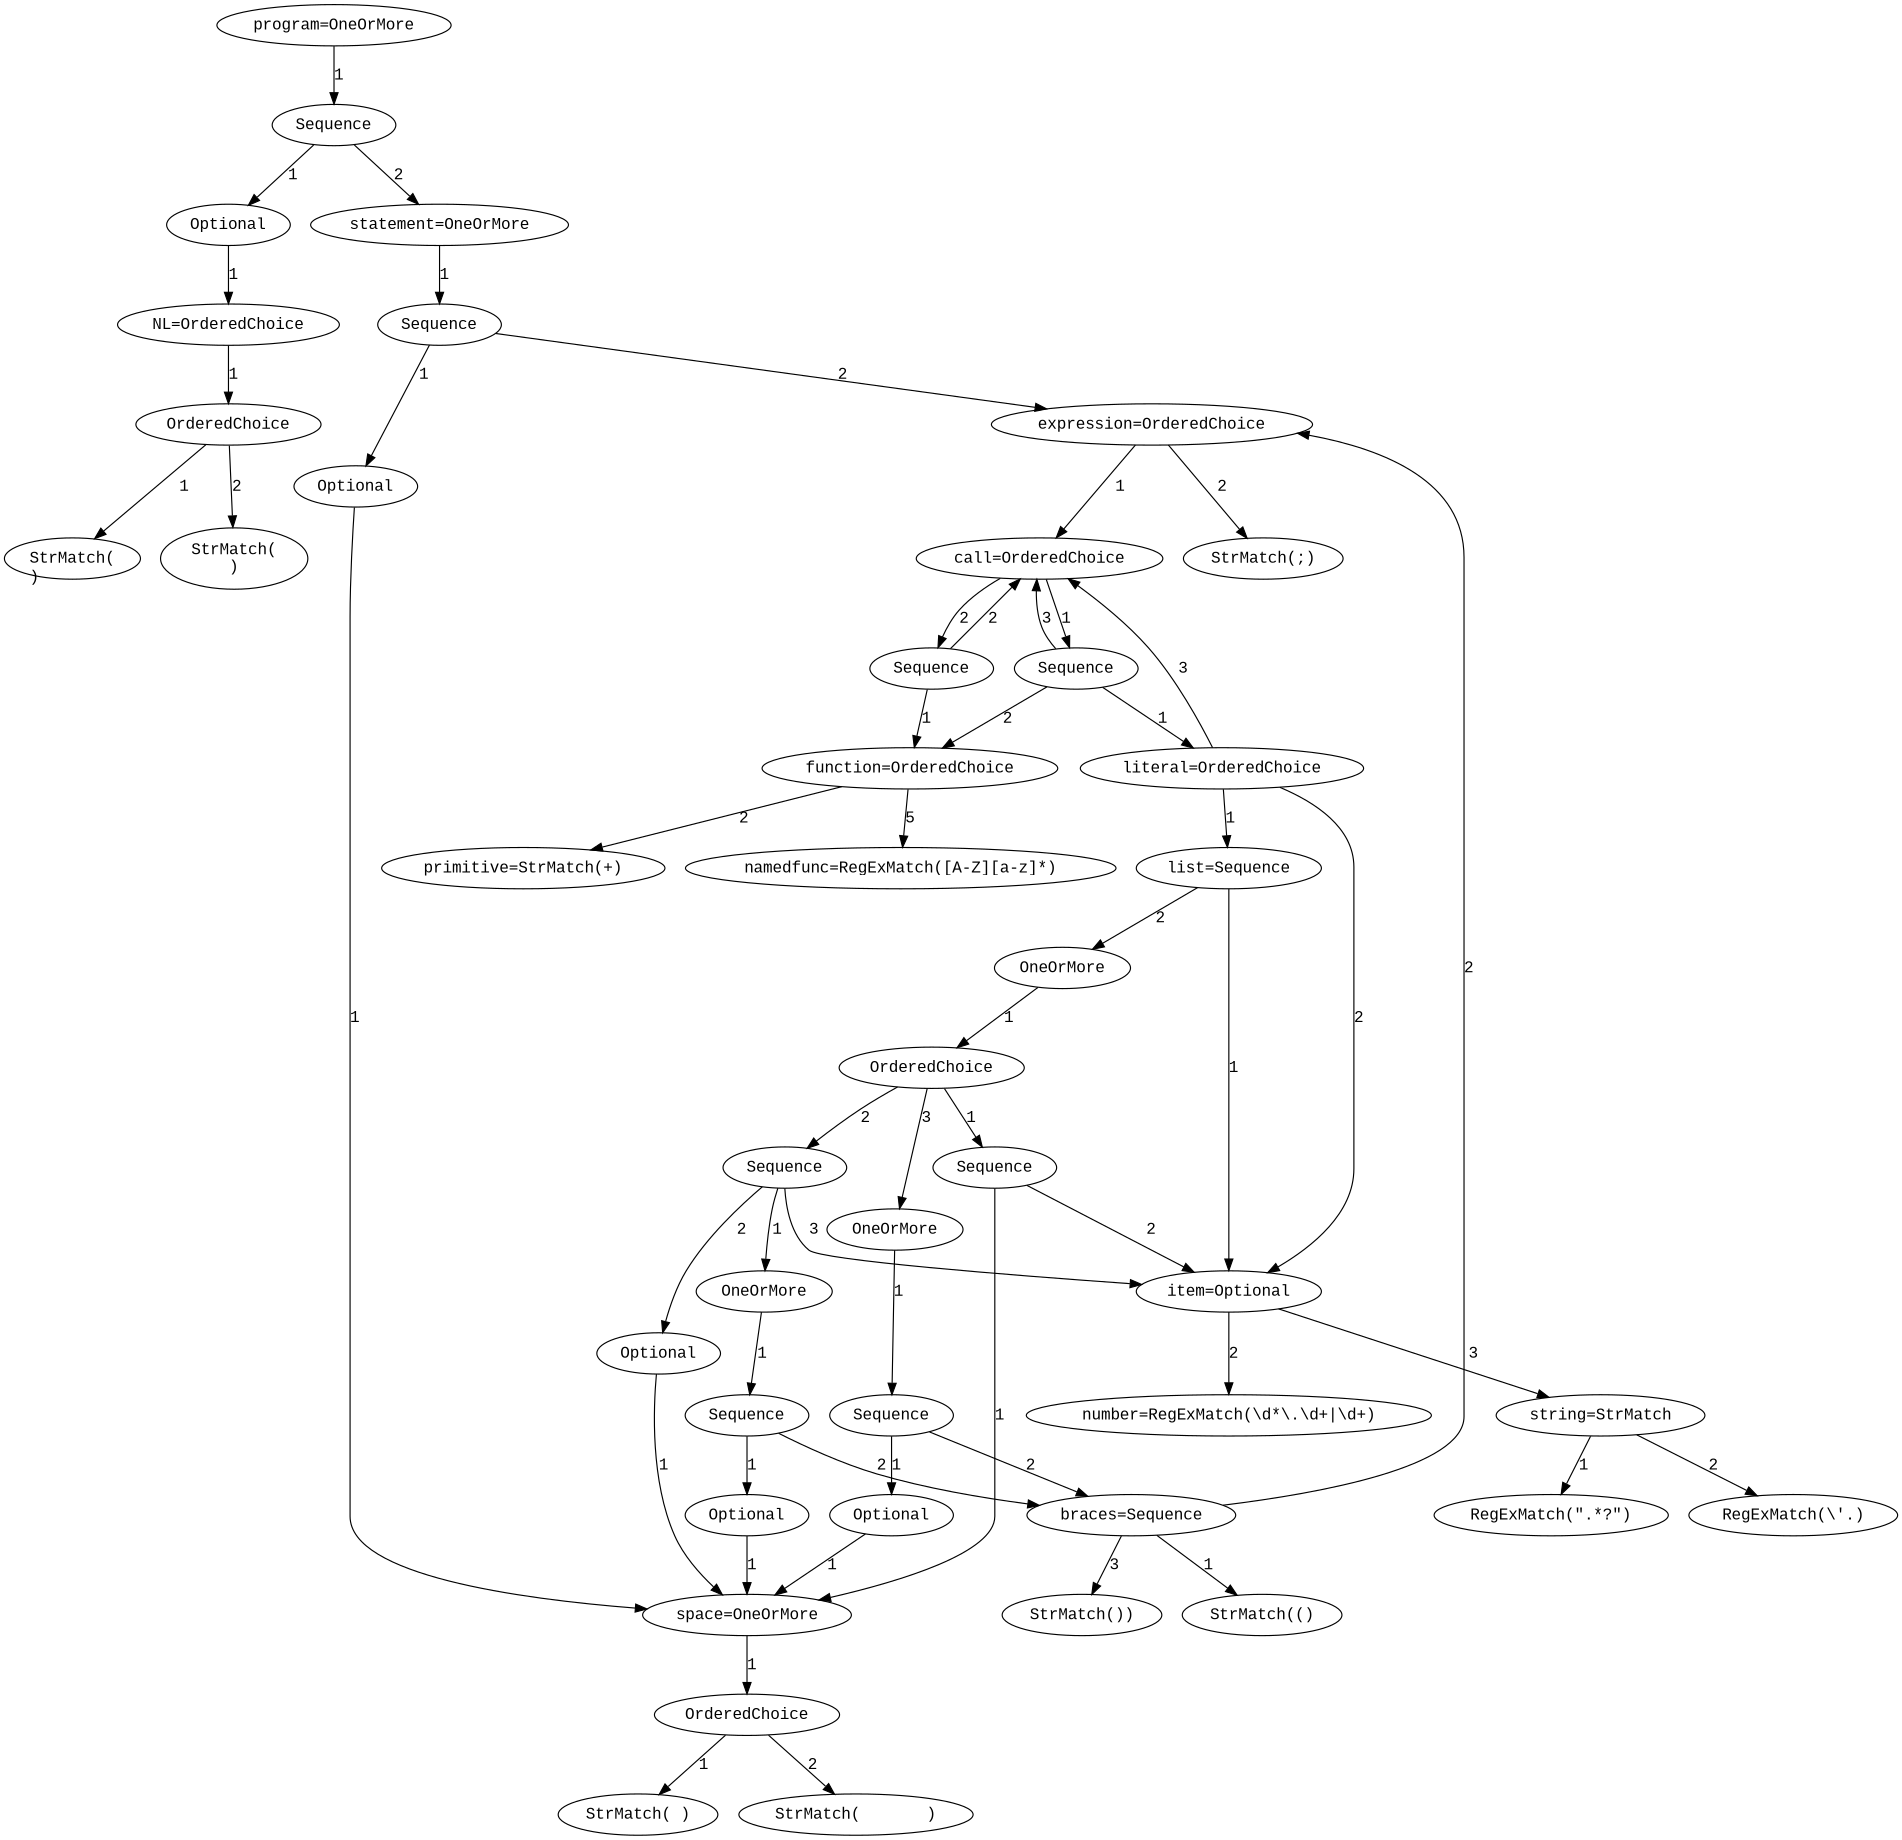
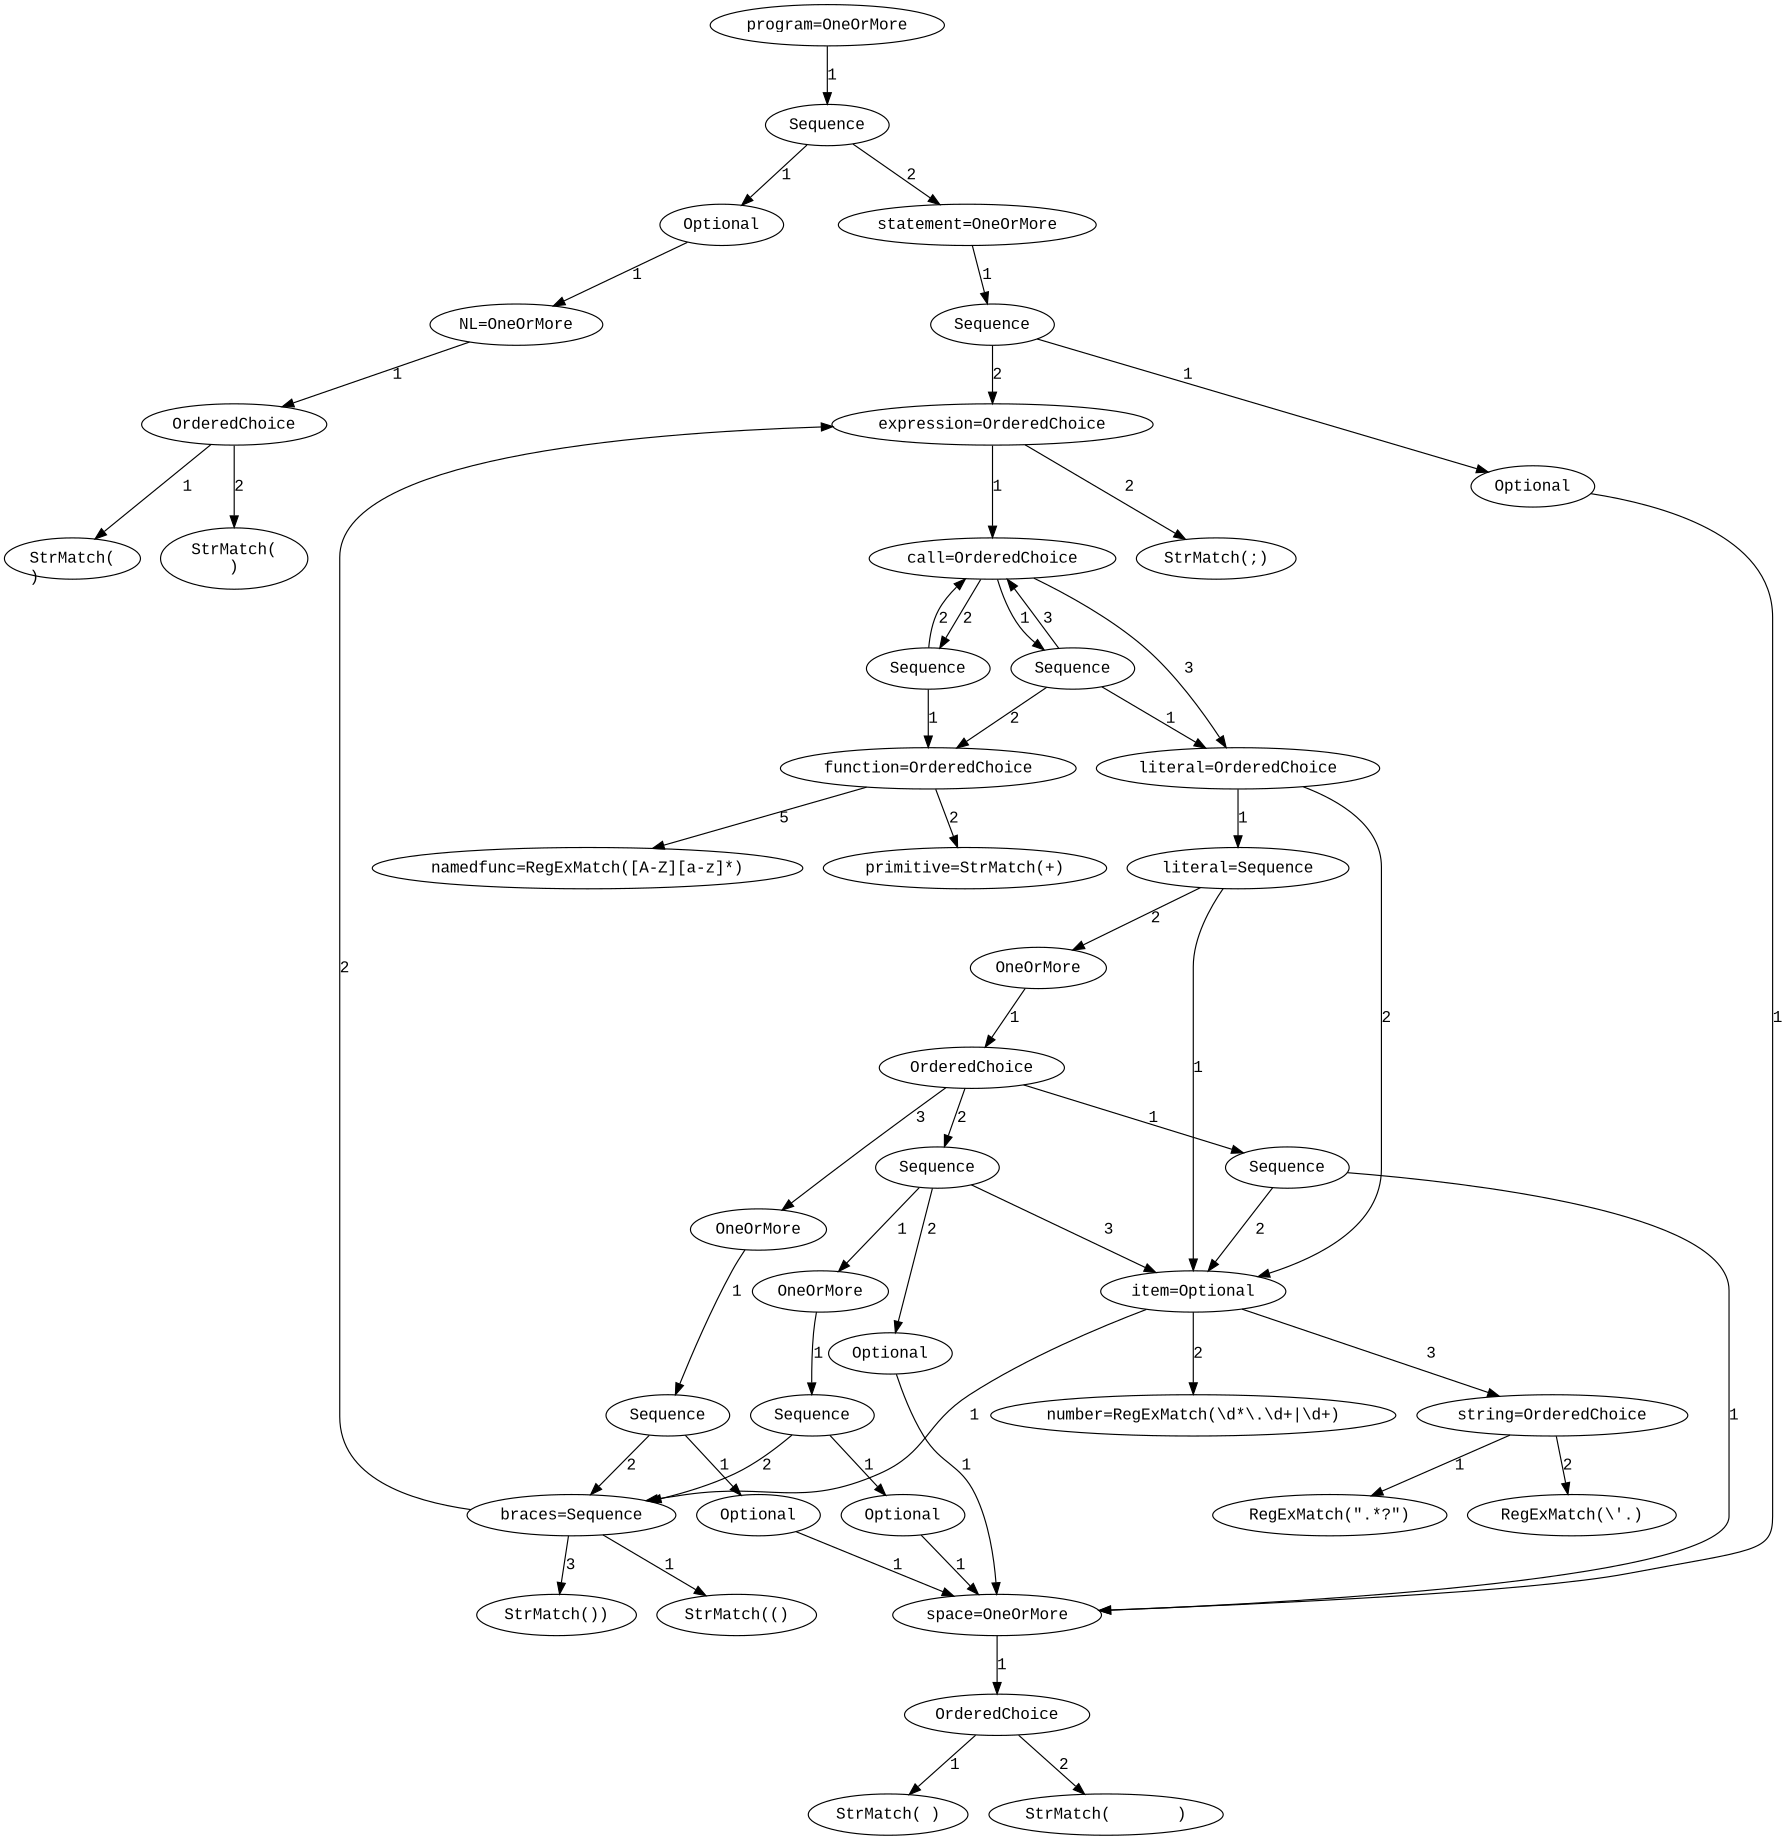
  digraph {
    fontname="Liberation Mono"
    node [fontname="Liberation Mono"]
    edge [fontname="Liberation Mono"]
    n1 [label="program=OneOrMore"]
    n2 [label=Sequence]
    n3 [label=Optional]
    n4 [label="statement=OneOrMore"]
-   n5 [label="NL=OrderedChoice"]
+   n5 [label="NL=OneOrMore"]
    n6 [label=Sequence]
    n7 [label=OrderedChoice]
    n8 [label="StrMatch()"]
    n9 [label="StrMatch(\n)"]
    n10 [label=Optional]
    n11 [label="expression=OrderedChoice"]
    n12 [label="space=OneOrMore"]
    n13 [label="call=OrderedChoice"]
    n14 [label="StrMatch(;)"]
    n15 [label=OrderedChoice]
    n16 [label="StrMatch( )"]
    n17 [label="StrMatch(	)"]
    n18 [label=Sequence]
    n19 [label="literal=OrderedChoice"]
    n20 [label=Sequence]
    n21 [label="function=OrderedChoice"]
-   n22 [label="list=Sequence"]
+   n22 [label="literal=Sequence"]
    n23 [label="item=Optional"]
    n24 [label="primitive=StrMatch(+)"]
    n25 [label="namedfunc=RegExMatch([A-Z][a-z]*)"]
    n26 [label=OneOrMore]
    n27 [label="braces=Sequence"]
    n28 [label="number=RegExMatch(\\d*\\.\\d+|\\d+)"]
-   n29 [label="string=StrMatch"]
+   n29 [label="string=OrderedChoice"]
    n30 [label=OrderedChoice]
    n31 [label="StrMatch(()"]
    n32 [label="StrMatch())"]
    n33 [label="RegExMatch(\".*?\")"]
    n34 [label="RegExMatch(\\'.)"]
    n35 [label=Sequence]
    n36 [label=Sequence]
    n37 [label=OneOrMore]
    n38 [label=OneOrMore]
    n39 [label=Optional]
    n40 [label=Sequence]
    n41 [label=Sequence]
    n42 [label=Optional]
    n43 [label=Optional]
    n1 -> n2 [label=1]
    n2 -> n3 [label=1]
    n2 -> n4 [label=2]
    n3 -> n5 [label=1]
    n4 -> n6 [label=1]
    n5 -> n7 [label=1]
    n6 -> n10 [label=1]
    n6 -> n11 [label=2]
    n7 -> n8 [label=1]
    n7 -> n9 [label=2]
    n10 -> n12 [label=1]
    n11 -> n13 [label=1]
    n11 -> n14 [label=2]
    n12 -> n15 [label=1]
    n13 -> n18 [label=1]
-   n19 -> n13 [label=3]
+   n13 -> n19 [label=3]
    n13 -> n20 [label=2]
    n15 -> n16 [label=1]
    n15 -> n17 [label=2]
    n18 -> n13 [label=3]
    n18 -> n19 [label=1]
    n18 -> n21 [label=2]
    n19 -> n22 [label=1]
    n19 -> n23 [label=2]
    n20 -> n13 [label=2]
    n20 -> n21 [label=1]
    n21 -> n24 [label=2]
    n21 -> n25 [label=5]
    n22 -> n23 [label=1]
    n22 -> n26 [label=2]
+   n23 -> n27 [label=1]
    n23 -> n28 [label=2]
    n23 -> n29 [label=3]
    n26 -> n30 [label=1]
    n27 -> n11 [label=2]
    n27 -> n31 [label=1]
    n27 -> n32 [label=3]
    n29 -> n33 [label=1]
    n29 -> n34 [label=2]
    n30 -> n35 [label=1]
    n30 -> n36 [label=2]
    n30 -> n37 [label=3]
    n35 -> n12 [label=1]
    n35 -> n23 [label=2]
    n36 -> n23 [label=3]
    n36 -> n38 [label=1]
    n36 -> n39 [label=2]
    n37 -> n40 [label=1]
    n38 -> n41 [label=1]
    n39 -> n12 [label=1]
    n40 -> n27 [label=2]
    n40 -> n43 [label=1]
    n41 -> n27 [label=2]
    n41 -> n42 [label=1]
    n42 -> n12 [label=1]
    n43 -> n12 [label=1]
  }
